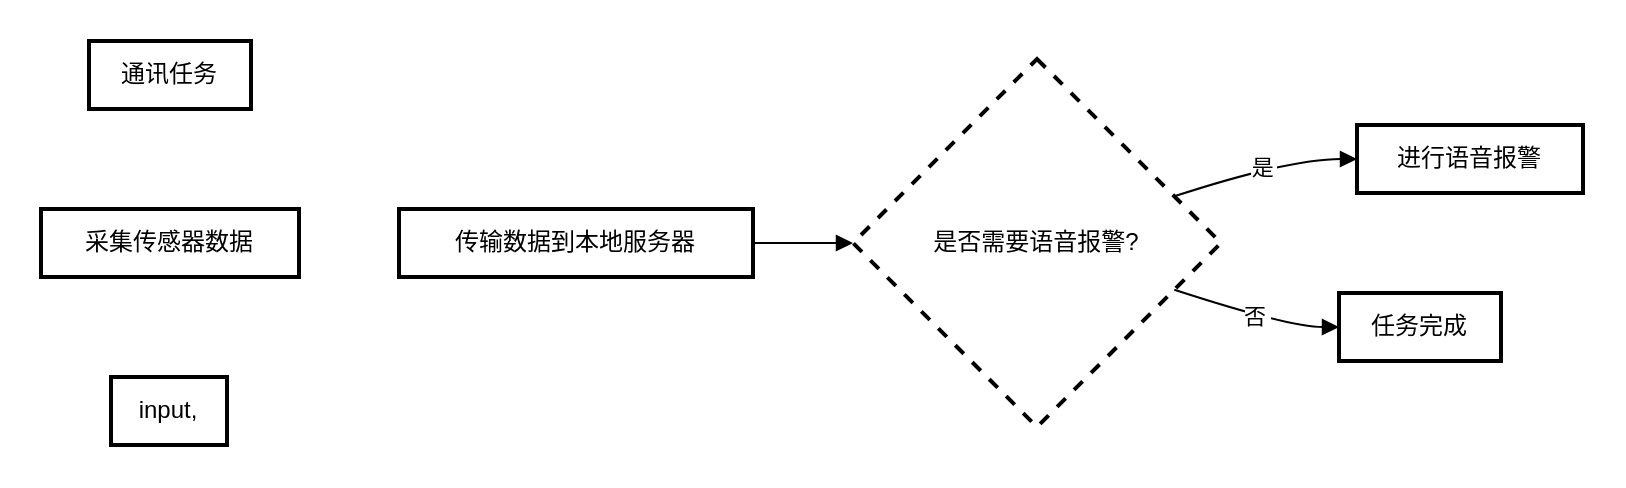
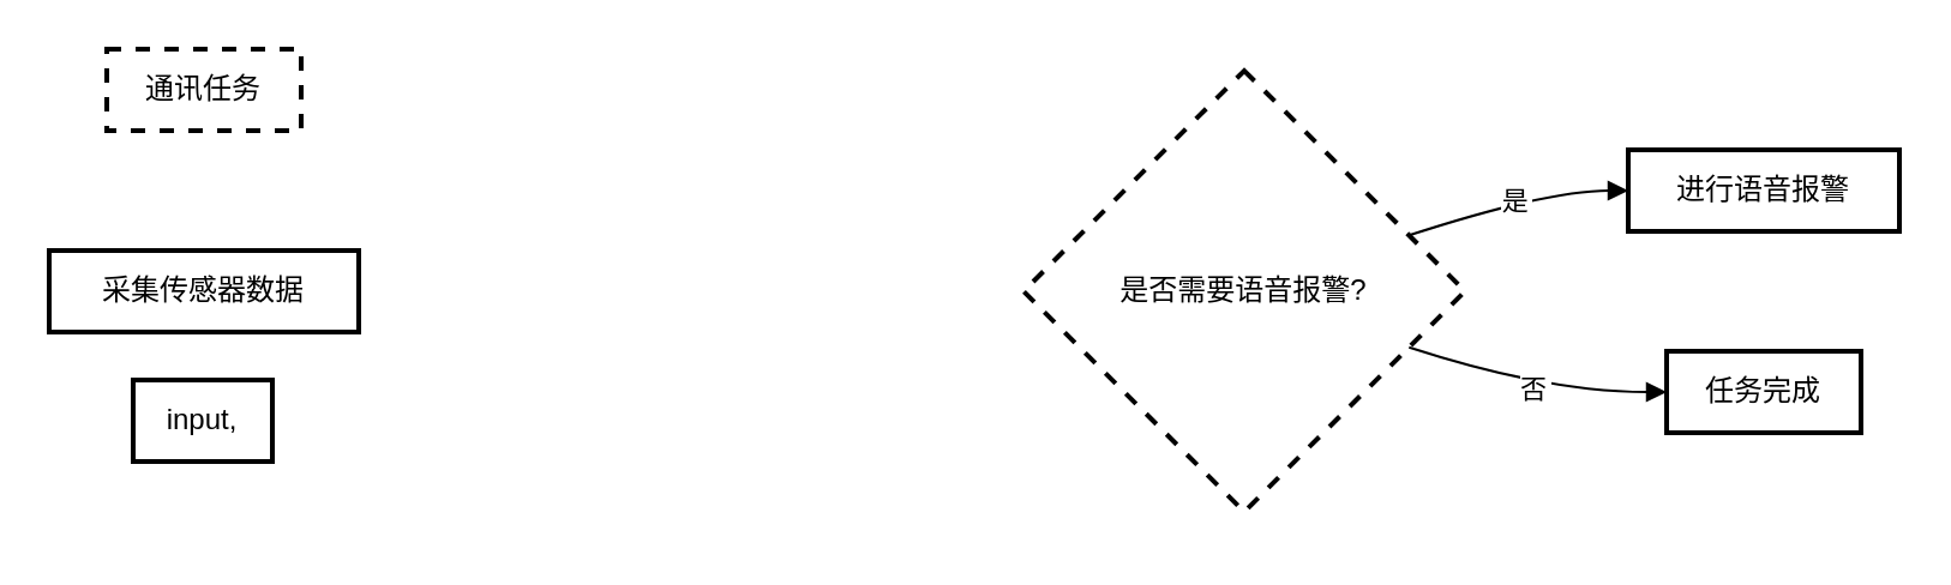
  <mxCell id="0" />
  <mxCell id="1" parent="0" />
- <mxCell id="2" value="通讯任务" style="whiteSpace=wrap;strokeWidth=2;" vertex="1" parent="1"><mxGeometry x="44" width="81" height="34" as="geometry" y="20" /></mxCell>
+ <mxCell id="2" value="通讯任务" style="whiteSpace=wrap;strokeWidth=2;dashed=1;" vertex="1" parent="1"><mxGeometry x="44" width="81" height="34" as="geometry" y="20" /></mxCell>
  <mxCell id="3" value="采集传感器数据" style="whiteSpace=wrap;strokeWidth=2;" vertex="1" parent="1"><mxGeometry y="104" width="129" height="34" as="geometry" x="20" /></mxCell>
- <mxCell id="4" value="传输数据到本地服务器" style="whiteSpace=wrap;strokeWidth=2;" vertex="1" parent="1"><mxGeometry x="199" y="104" width="177" height="34" as="geometry" /></mxCell>
  <mxCell id="5" value="是否需要语音报警?" style="rhombus;strokeWidth=2;whiteSpace=wrap;dashed=1;" vertex="1" parent="1"><mxGeometry x="426" y="29" width="184" height="184" as="geometry" /></mxCell>
  <mxCell id="6" value="进行语音报警" style="whiteSpace=wrap;strokeWidth=2;" vertex="1" parent="1"><mxGeometry x="678" y="62" width="113" height="34" as="geometry" /></mxCell>
- <mxCell id="7" value="任务完成" style="whiteSpace=wrap;strokeWidth=2;" vertex="1" parent="1"><mxGeometry x="669" y="146" width="81" height="34" as="geometry" /></mxCell>
- <mxCell id="8" value="input," style="whiteSpace=wrap;strokeWidth=2;" vertex="1" parent="1"><mxGeometry x="55" y="188" width="58" height="34" as="geometry" /></mxCell>
- <mxCell id="9" value="" style="curved=1;startArrow=none;endArrow=block;exitX=1;exitY=0.5;entryX=0;entryY=0.5;" edge="1" parent="1" source="4" target="5"><mxGeometry relative="1" as="geometry"><Array as="points" /></mxGeometry></mxCell>
+ <mxCell id="7" value="任务完成" style="whiteSpace=wrap;strokeWidth=2;" vertex="1" parent="1"><mxGeometry x="694" y="146" width="81" height="34" as="geometry" /></mxCell>
+ <mxCell id="8" value="input," style="whiteSpace=wrap;strokeWidth=2;" vertex="1" parent="1"><mxGeometry x="55" y="158" width="58" height="34" as="geometry" /></mxCell>
  <mxCell id="10" value="是" style="curved=1;startArrow=none;endArrow=block;exitX=1;exitY=0.33;entryX=0;entryY=0.5;" edge="1" parent="1" source="5" target="6"><mxGeometry relative="1" as="geometry"><Array as="points"><mxPoint x="644" y="79" /></Array></mxGeometry></mxCell>
  <mxCell id="11" value="否" style="curved=1;startArrow=none;endArrow=block;exitX=1;exitY=0.67;entryX=0;entryY=0.5;" edge="1" parent="1" source="5" target="7"><mxGeometry relative="1" as="geometry"><Array as="points"><mxPoint x="644" y="163" /></Array></mxGeometry></mxCell>
